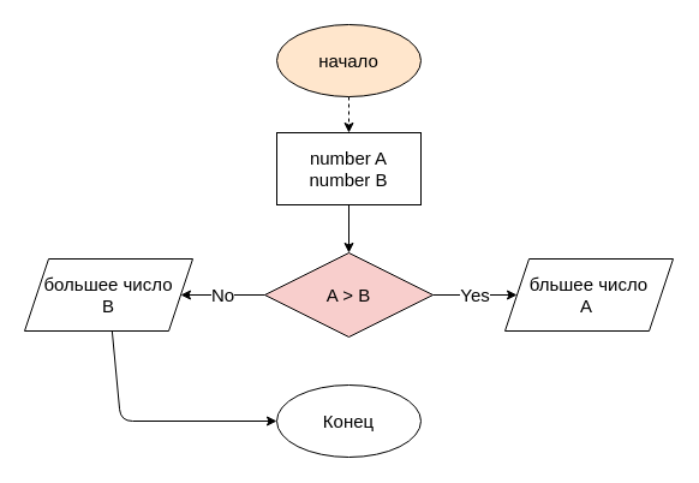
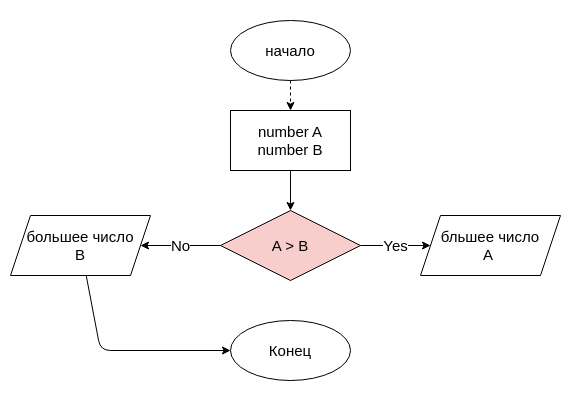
  <mxCell id="0" />
  <mxCell id="1" parent="0" />
  <mxCell id="2" value="" style="edgeStyle=none;html=1;fontSize=15;dashed=1;" edge="1" parent="1" source="3" target="5"><mxGeometry relative="1" as="geometry" /></mxCell>
- <mxCell id="3" value="&lt;font style=&quot;font-size: 15px&quot;&gt;начало&lt;/font&gt;" style="ellipse;whiteSpace=wrap;html=1;fillColor=#ffe6cc;" vertex="1" parent="1"><mxGeometry x="230" y="20" width="120" height="60" as="geometry" /></mxCell>
+ <mxCell id="3" value="&lt;font style=&quot;font-size: 15px&quot;&gt;начало&lt;/font&gt;" style="ellipse;whiteSpace=wrap;html=1;" vertex="1" parent="1"><mxGeometry x="230" y="20" width="120" height="60" as="geometry" /></mxCell>
  <mxCell id="4" value="" style="edgeStyle=none;html=1;fontSize=15;" edge="1" parent="1" source="5" target="8"><mxGeometry relative="1" as="geometry" /></mxCell>
  <mxCell id="5" value="number A&lt;br&gt;number B" style="rounded=0;whiteSpace=wrap;html=1;fontSize=15;" vertex="1" parent="1"><mxGeometry x="230" y="110" width="120" height="60" as="geometry" /></mxCell>
  <mxCell id="6" value="Yes" style="edgeStyle=none;html=1;fontSize=15;" edge="1" parent="1" source="8" target="9"><mxGeometry relative="1" as="geometry" /></mxCell>
  <mxCell id="7" value="No" style="edgeStyle=none;html=1;fontSize=15;" edge="1" parent="1" source="8" target="11"><mxGeometry relative="1" as="geometry" /></mxCell>
  <mxCell id="8" value="A &amp;gt; B" style="rhombus;whiteSpace=wrap;html=1;fontSize=15;rounded=0;fillColor=#f8cecc;" vertex="1" parent="1"><mxGeometry x="220" y="210" width="140" height="70" as="geometry" /></mxCell>
  <mxCell id="9" value="бльшее число &lt;br&gt;A&amp;nbsp;" style="shape=parallelogram;perimeter=parallelogramPerimeter;whiteSpace=wrap;html=1;fixedSize=1;fontSize=15;rounded=0;" vertex="1" parent="1"><mxGeometry x="420" y="215" width="140" height="60" as="geometry" /></mxCell>
  <mxCell id="10" style="edgeStyle=none;html=1;fontSize=15;" edge="1" parent="1" source="11" target="12"><mxGeometry relative="1" as="geometry"><Array as="points"><mxPoint x="100" y="350" /></Array></mxGeometry></mxCell>
- <mxCell id="11" value="большее число &lt;br&gt;B" style="shape=parallelogram;perimeter=parallelogramPerimeter;whiteSpace=wrap;html=1;fixedSize=1;fontSize=15;rounded=0;" vertex="1" parent="1"><mxGeometry x="20" y="215" width="140" height="60" as="geometry" /></mxCell>
+ <mxCell id="11" value="большее число &lt;br&gt;B" style="shape=parallelogram;perimeter=parallelogramPerimeter;whiteSpace=wrap;html=1;fixedSize=1;fontSize=15;rounded=0;" vertex="1" parent="1"><mxGeometry x="10" y="215" width="140" height="60" as="geometry" /></mxCell>
  <mxCell id="12" value="Конец" style="ellipse;whiteSpace=wrap;html=1;fontSize=15;" vertex="1" parent="1"><mxGeometry x="230" y="320" width="120" height="60" as="geometry" /></mxCell>
